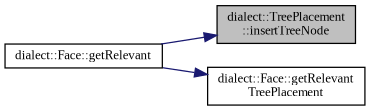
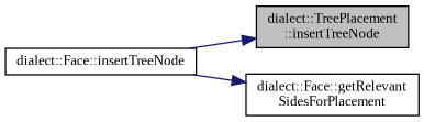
  digraph {
    fontname="Liberation Serif"
    rankdir=LR
    node [color=black fillcolor=white fontname="Liberation Serif" fontsize=10 shape=record style=filled]
    edge [color=midnightblue fontname="Liberation Serif" fontsize=10 labelfontname=Helvetica labelfontsize=10 style=solid]
    n1 [fillcolor=grey75 fontcolor=black height=0.2 label="dialect::TreePlacement\l::insertTreeNode" width=0.4]
-   n2 [height=0.2 label="dialect::Face::getRelevant" width=0.4]
-   n3 [height=0.2 label="dialect::Face::getRelevant\lTreePlacement" width=0.4]
+   n2 [height=0.2 label="dialect::Face::insertTreeNode" width=0.4]
+   n3 [height=0.2 label="dialect::Face::getRelevant\lSidesForPlacement" width=0.4]
    n2 -> n1
    n2 -> n3
  }
